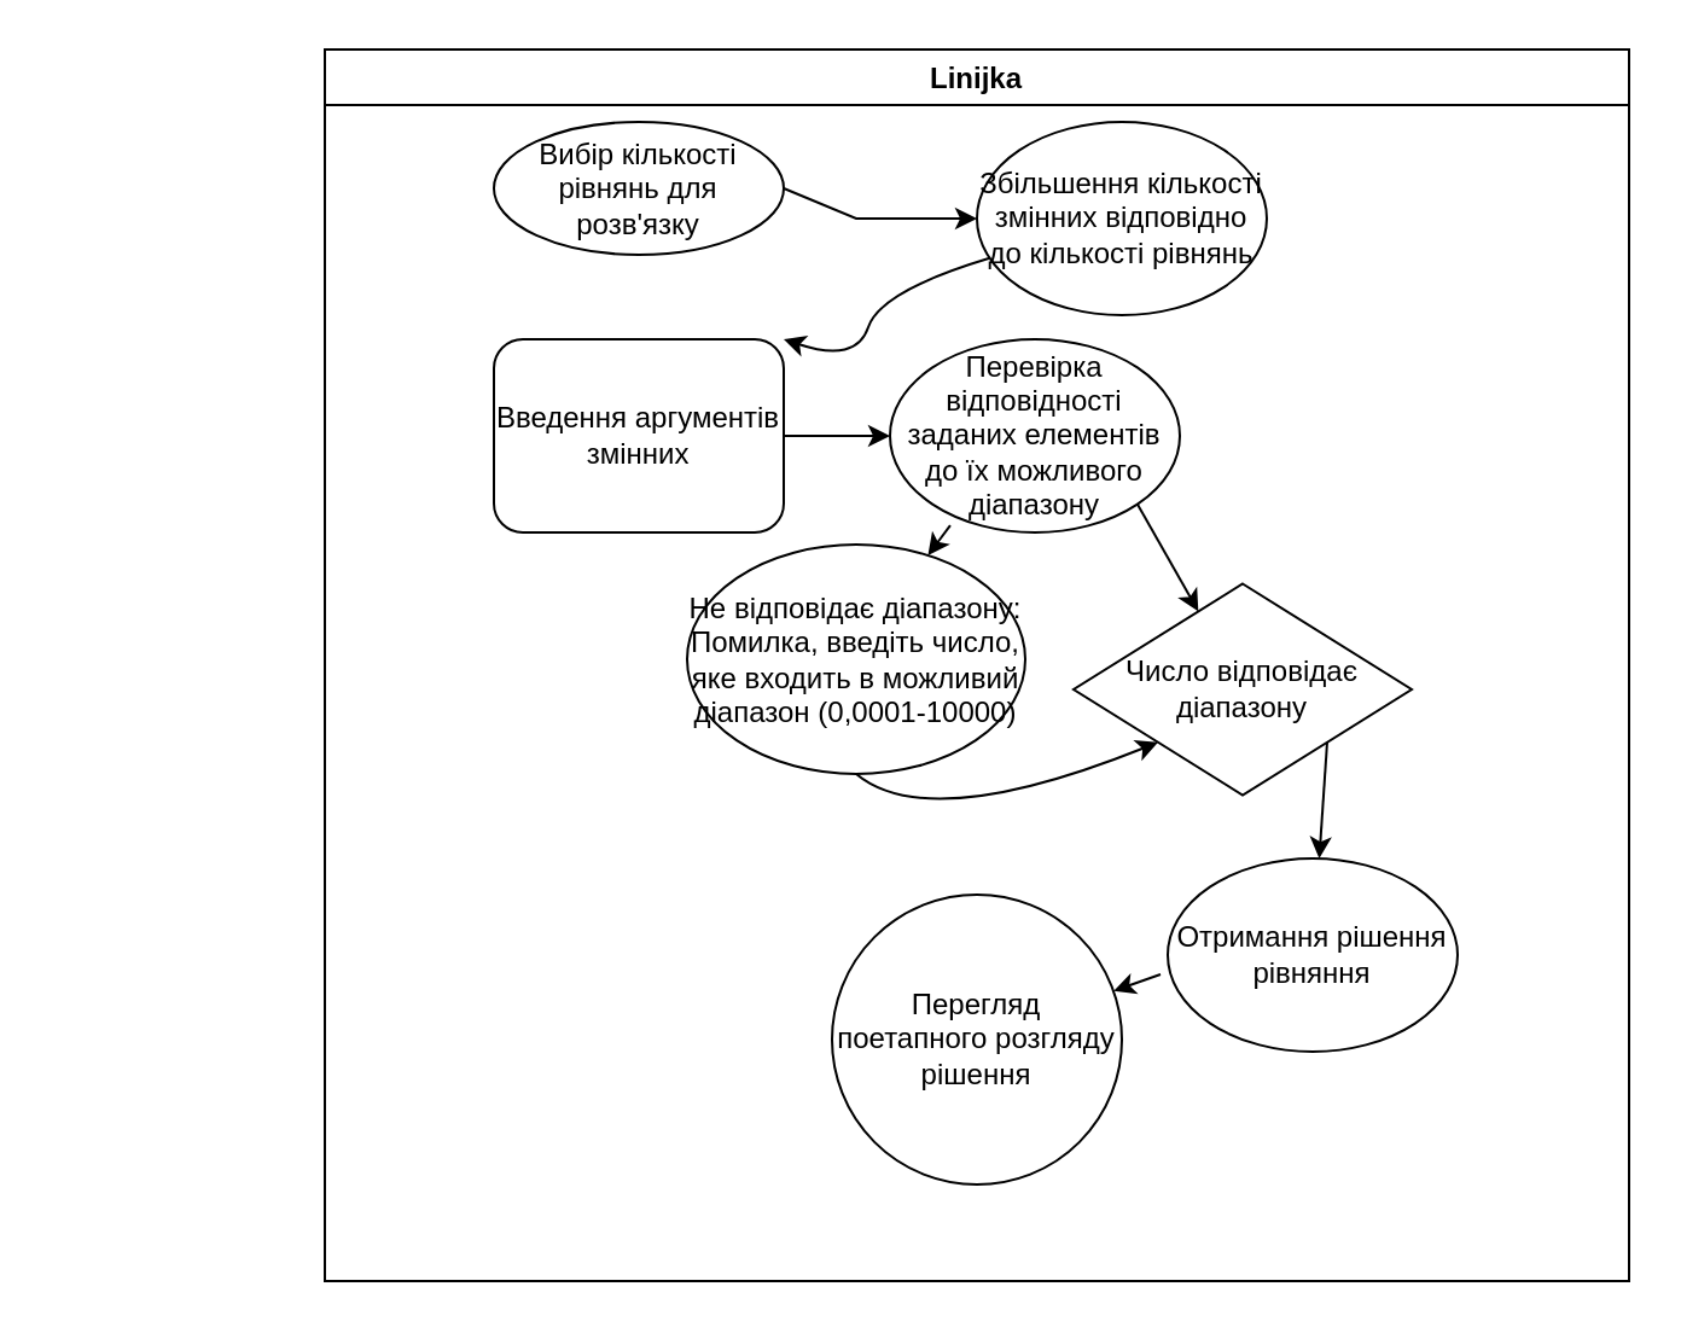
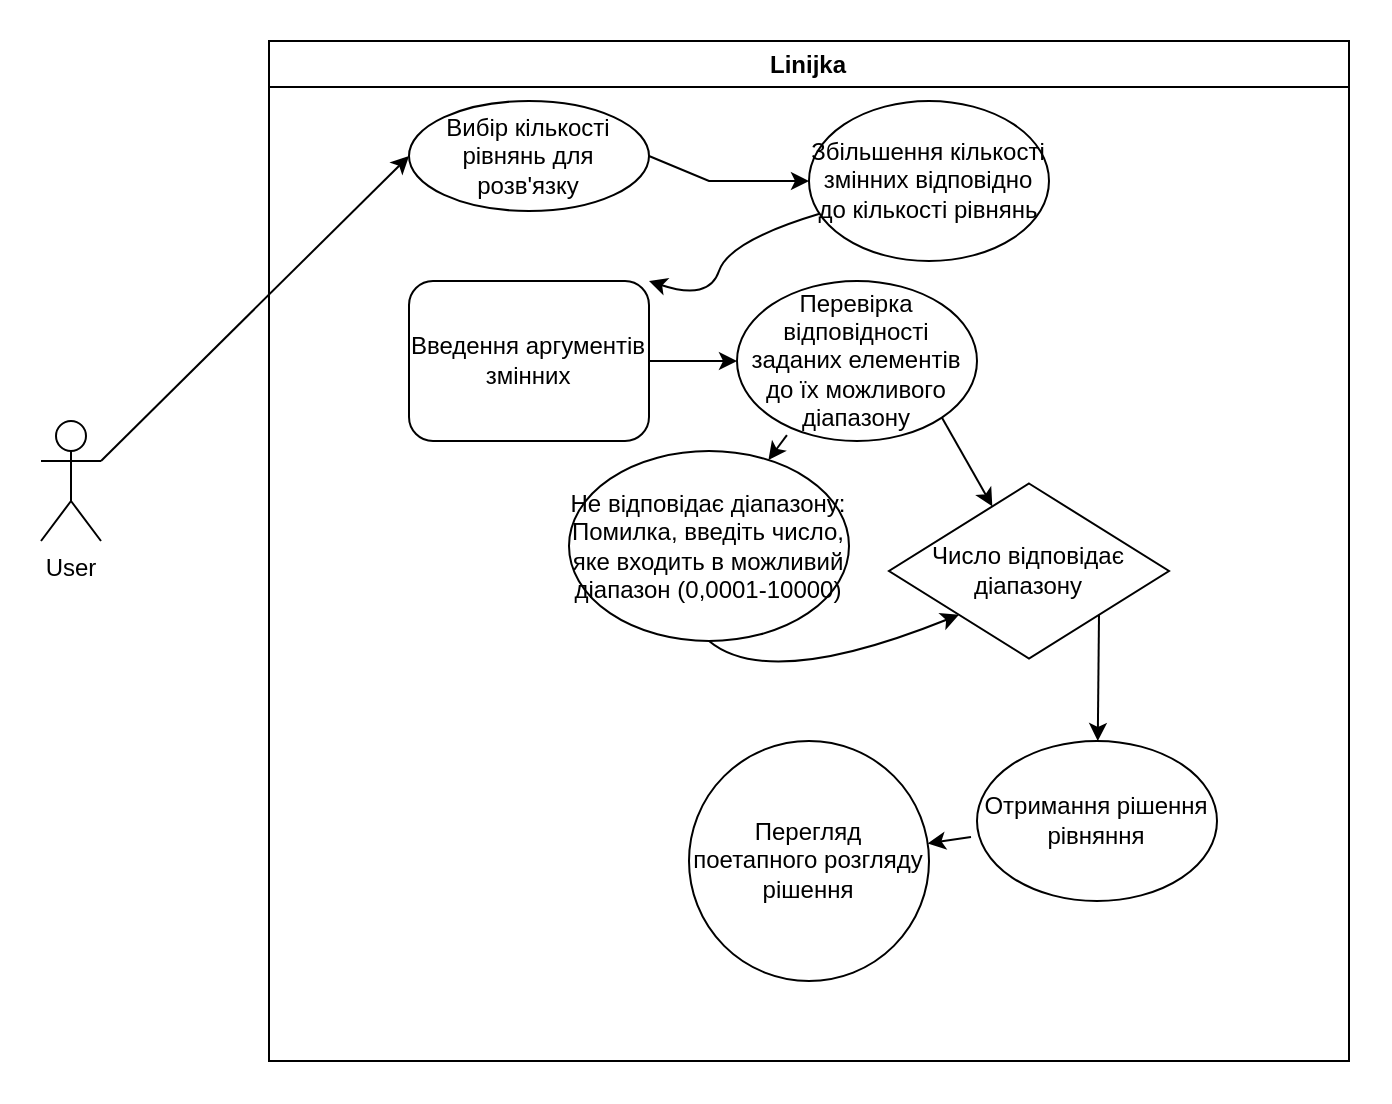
  <mxCell id="0" />
  <mxCell id="1" parent="0" />
  <mxCell id="2" value="Linijka" style="swimlane;" vertex="1" parent="1"><mxGeometry x="134" y="20" width="540" height="510" as="geometry" /></mxCell>
  <mxCell id="3" value="Вибір кількості рівнянь для розв'язку" style="ellipse;whiteSpace=wrap;html=1;" vertex="1" parent="2"><mxGeometry x="70" y="30" width="120" height="55" as="geometry" /></mxCell>
  <mxCell id="4" value="Введення аргументів змінних" style="whiteSpace=wrap;html=1;rounded=1;" vertex="1" parent="2"><mxGeometry x="70" y="120" width="120" height="80" as="geometry" /></mxCell>
  <mxCell id="5" value="" style="endArrow=classic;html=1;rounded=0;exitX=1;exitY=0.5;exitDx=0;exitDy=0;entryX=0;entryY=0.5;entryDx=0;entryDy=0;" edge="1" parent="2" source="3" target="6"><mxGeometry width="50" height="50" relative="1" as="geometry"><mxPoint x="190" y="80" as="sourcePoint" /><mxPoint x="260" y="70" as="targetPoint" /><Array as="points"><mxPoint x="220" y="70" /></Array></mxGeometry></mxCell>
  <mxCell id="6" value="Збільшення кількості змінних відповідно до кількості рівнянь" style="ellipse;whiteSpace=wrap;html=1;" vertex="1" parent="2"><mxGeometry x="270" y="30" width="120" height="80" as="geometry" /></mxCell>
  <mxCell id="7" value="" style="endArrow=classic;html=1;rounded=0;" edge="1" parent="2" target="8"><mxGeometry width="50" height="50" relative="1" as="geometry"><mxPoint x="190" y="160" as="sourcePoint" /><mxPoint x="250" y="160" as="targetPoint" /></mxGeometry></mxCell>
  <mxCell id="8" value="Перевірка відповідності заданих елементів до їх можливого діапазону" style="ellipse;whiteSpace=wrap;html=1;" vertex="1" parent="2"><mxGeometry x="234" y="120" width="120" height="80" as="geometry" /></mxCell>
  <mxCell id="9" value="Не відповідає діапазону: Помилка, введіть число, яке входить в можливий діапазон (0,0001-10000)" style="ellipse;whiteSpace=wrap;html=1;" vertex="1" parent="2"><mxGeometry x="150" y="205" width="140" height="95" as="geometry" /></mxCell>
  <mxCell id="10" value="" style="endArrow=classic;html=1;rounded=0;exitX=0.208;exitY=0.963;exitDx=0;exitDy=0;exitPerimeter=0;" edge="1" parent="2" source="8" target="9"><mxGeometry width="50" height="50" relative="1" as="geometry"><mxPoint x="224" y="265" as="sourcePoint" /><mxPoint x="240" y="235" as="targetPoint" /></mxGeometry></mxCell>
  <mxCell id="11" value="Число відповідає діапазону" style="rhombus;whiteSpace=wrap;html=1;" vertex="1" parent="2"><mxGeometry x="310" y="221.25" width="140" height="87.5" as="geometry" /></mxCell>
  <mxCell id="12" value="" style="endArrow=classic;html=1;rounded=0;exitX=1;exitY=1;exitDx=0;exitDy=0;" edge="1" parent="2" source="8" target="11"><mxGeometry width="50" height="50" relative="1" as="geometry"><mxPoint x="354" y="265" as="sourcePoint" /><mxPoint x="360" y="215" as="targetPoint" /></mxGeometry></mxCell>
  <mxCell id="13" value="" style="curved=1;endArrow=classic;html=1;rounded=0;exitX=0.5;exitY=1;exitDx=0;exitDy=0;entryX=0;entryY=1;entryDx=0;entryDy=0;" edge="1" parent="2" source="9" target="11"><mxGeometry width="50" height="50" relative="1" as="geometry"><mxPoint x="224" y="415" as="sourcePoint" /><mxPoint x="274" y="365" as="targetPoint" /><Array as="points"><mxPoint x="250" y="325" /></Array></mxGeometry></mxCell>
  <mxCell id="14" value="" style="curved=1;endArrow=classic;html=1;rounded=0;entryX=1;entryY=0;entryDx=0;entryDy=0;" edge="1" parent="2" source="6" target="4"><mxGeometry width="50" height="50" relative="1" as="geometry"><mxPoint x="260" y="270" as="sourcePoint" /><mxPoint x="310" y="220" as="targetPoint" /><Array as="points"><mxPoint x="230" y="100" /><mxPoint x="220" y="130" /></Array></mxGeometry></mxCell>
  <mxCell id="15" value="Перегляд поетапного розгляду рішення" style="ellipse;whiteSpace=wrap;html=1;" vertex="1" parent="2"><mxGeometry x="210" y="350" width="120" height="120" as="geometry" /></mxCell>
- <mxCell id="16" value="Отримання рішення рівняння" style="ellipse;whiteSpace=wrap;html=1;" vertex="1" parent="2"><mxGeometry x="349" y="335" width="120" height="80" as="geometry" /></mxCell>
+ <mxCell id="16" value="Отримання рішення рівняння" style="ellipse;whiteSpace=wrap;html=1;" vertex="1" parent="2"><mxGeometry x="354" y="350" width="120" height="80" as="geometry" /></mxCell>
  <mxCell id="17" value="" style="endArrow=classic;html=1;rounded=0;exitX=1;exitY=1;exitDx=0;exitDy=0;" edge="1" parent="2" source="11" target="16"><mxGeometry width="50" height="50" relative="1" as="geometry"><mxPoint x="420" y="420" as="sourcePoint" /><mxPoint x="420" y="400" as="targetPoint" /></mxGeometry></mxCell>
  <mxCell id="18" value="" style="endArrow=classic;html=1;rounded=0;exitX=-0.025;exitY=0.6;exitDx=0;exitDy=0;exitPerimeter=0;" edge="1" parent="2" source="16" target="15"><mxGeometry width="50" height="50" relative="1" as="geometry"><mxPoint x="294" y="550" as="sourcePoint" /><mxPoint x="320" y="440" as="targetPoint" /></mxGeometry></mxCell>
+ <mxCell id="19" value="User&lt;br&gt;" style="shape=umlActor;verticalLabelPosition=bottom;verticalAlign=top;html=1;outlineConnect=0;" vertex="1" parent="1"><mxGeometry x="20" y="210" width="30" height="60" as="geometry" /></mxCell>
+ <mxCell id="20" value="" style="endArrow=classic;html=1;rounded=0;entryX=0;entryY=0.5;entryDx=0;entryDy=0;exitX=1;exitY=0.333;exitDx=0;exitDy=0;exitPerimeter=0;" edge="1" parent="1" source="19" target="3"><mxGeometry width="50" height="50" relative="1" as="geometry"><mxPoint x="80" y="200" as="sourcePoint" /><mxPoint x="310" y="170" as="targetPoint" /><Array as="points" /></mxGeometry></mxCell>
